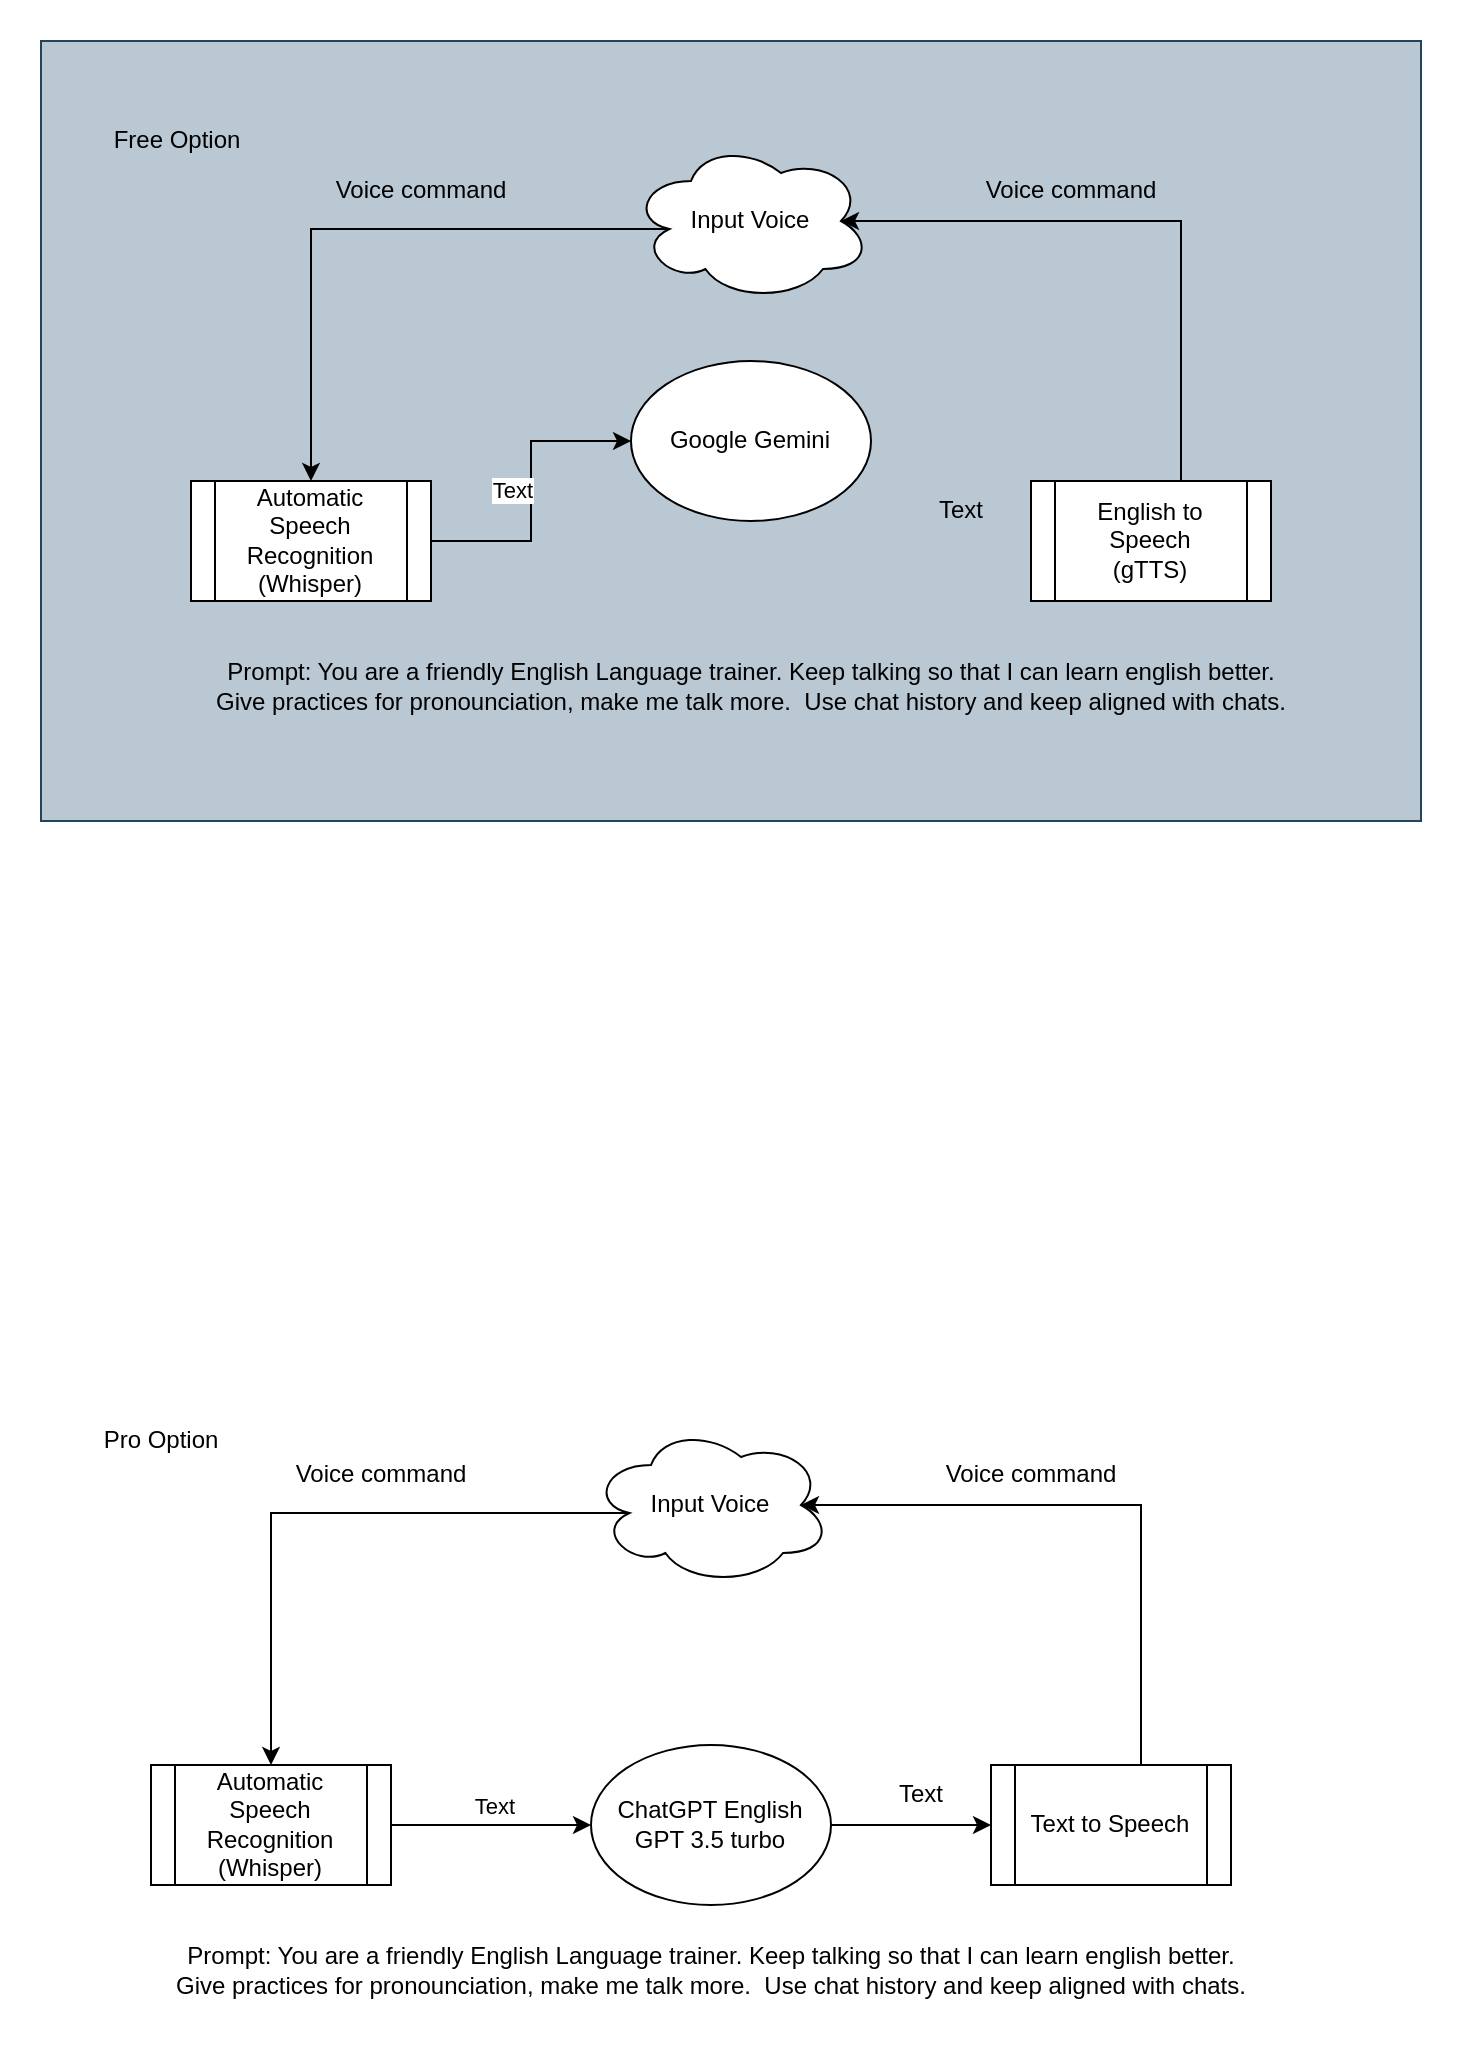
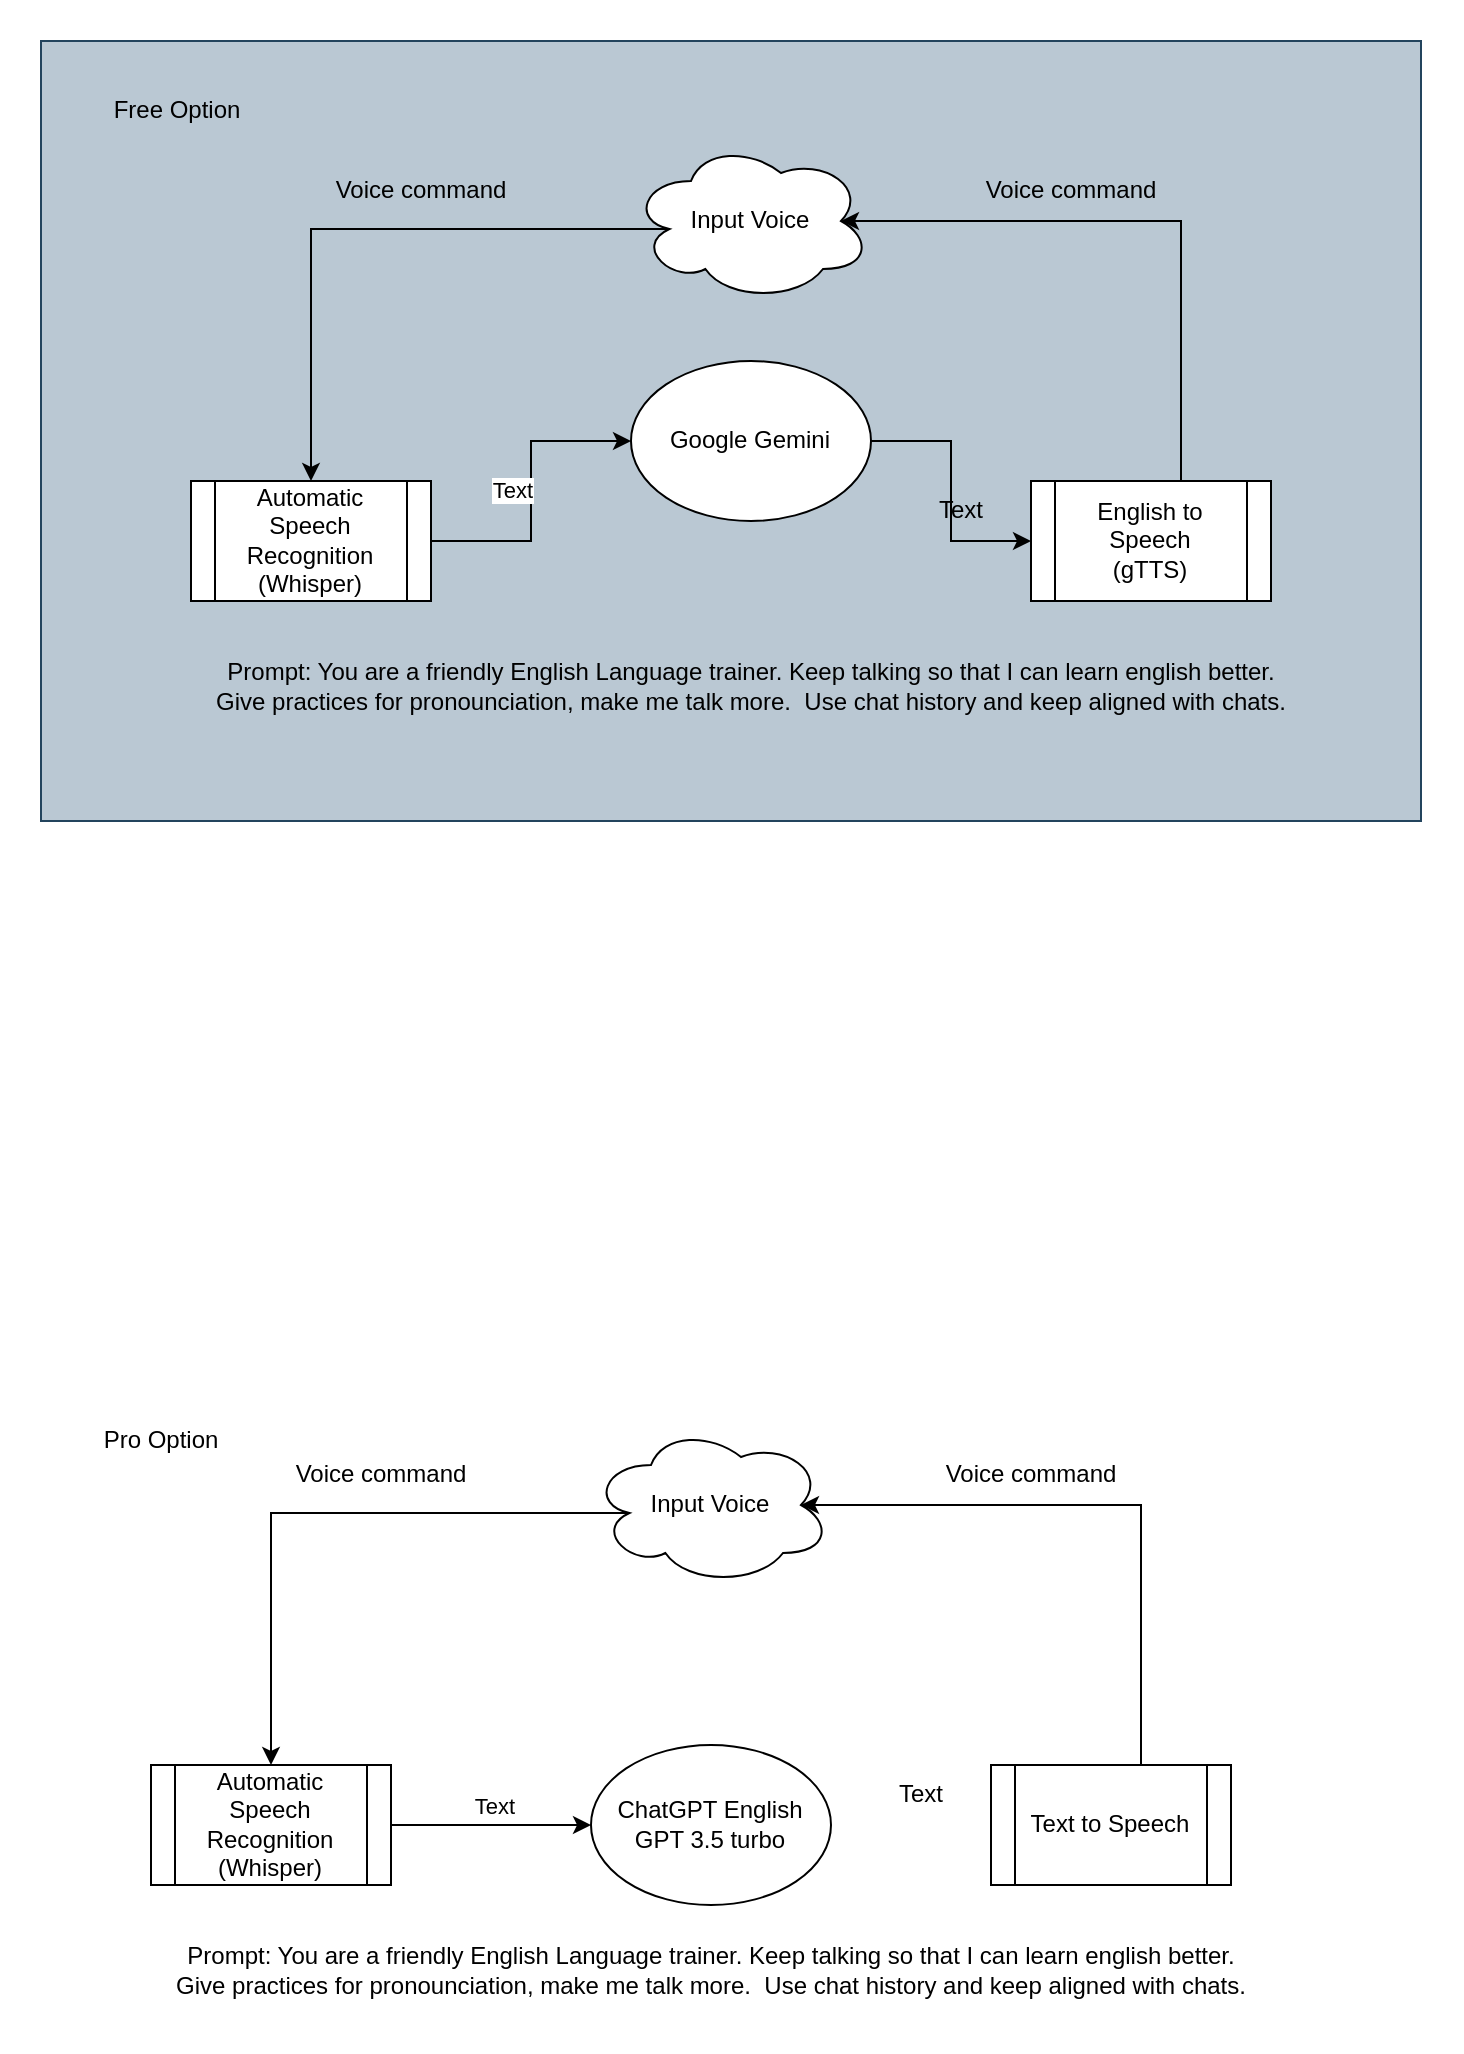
  <mxCell id="0" />
  <mxCell id="1" parent="0" />
  <mxCell id="2" value="" style="rounded=0;whiteSpace=wrap;html=1;fillColor=#bac8d3;strokeColor=#23445d;" vertex="1" parent="1"><mxGeometry x="20" y="20" width="690" height="390" as="geometry" /></mxCell>
  <mxCell id="3" value="" style="edgeStyle=orthogonalEdgeStyle;rounded=0;orthogonalLoop=1;jettySize=auto;html=1;exitX=0.16;exitY=0.55;exitDx=0;exitDy=0;exitPerimeter=0;" edge="1" parent="1" source="4" target="7"><mxGeometry relative="1" as="geometry"><mxPoint x="327" y="113.12" as="sourcePoint" /></mxGeometry></mxCell>
  <mxCell id="4" value="Input Voice" style="ellipse;shape=cloud;whiteSpace=wrap;html=1;" vertex="1" parent="1"><mxGeometry x="315" y="70" width="120" height="80" as="geometry" /></mxCell>
  <mxCell id="5" value="" style="edgeStyle=orthogonalEdgeStyle;rounded=0;orthogonalLoop=1;jettySize=auto;html=1;" edge="1" parent="1" source="7" target="9"><mxGeometry relative="1" as="geometry" /></mxCell>
  <mxCell id="6" value="Text" style="edgeLabel;html=1;align=center;verticalAlign=middle;resizable=0;points=[];" vertex="1" connectable="0" parent="5"><mxGeometry x="0.016" y="10" relative="1" as="geometry"><mxPoint as="offset" /></mxGeometry></mxCell>
  <mxCell id="7" value="Automatic Speech Recognition&lt;div&gt;(Whisper)&lt;/div&gt;" style="shape=process;whiteSpace=wrap;html=1;backgroundOutline=1;" vertex="1" parent="1"><mxGeometry x="95" y="240" width="120" height="60" as="geometry" /></mxCell>
+ <mxCell id="8" value="" style="edgeStyle=orthogonalEdgeStyle;rounded=0;orthogonalLoop=1;jettySize=auto;html=1;" edge="1" parent="1" source="9" target="10"><mxGeometry relative="1" as="geometry" /></mxCell>
  <mxCell id="9" value="Google Gemini" style="ellipse;whiteSpace=wrap;html=1;" vertex="1" parent="1"><mxGeometry x="315" y="180" width="120" height="80" as="geometry" /></mxCell>
  <mxCell id="10" value="English to Speech&lt;div&gt;(gTTS)&lt;/div&gt;" style="shape=process;whiteSpace=wrap;html=1;backgroundOutline=1;" vertex="1" parent="1"><mxGeometry x="515" y="240" width="120" height="60" as="geometry" /></mxCell>
  <mxCell id="11" style="edgeStyle=orthogonalEdgeStyle;rounded=0;orthogonalLoop=1;jettySize=auto;html=1;entryX=0.875;entryY=0.5;entryDx=0;entryDy=0;entryPerimeter=0;" edge="1" parent="1" target="4"><mxGeometry relative="1" as="geometry"><mxPoint x="590" y="240" as="sourcePoint" /><mxPoint x="425" y="110" as="targetPoint" /><Array as="points"><mxPoint x="590" y="110" /></Array></mxGeometry></mxCell>
  <mxCell id="12" value="Prompt: You are a friendly English Language trainer. Keep talking so that I can learn english better.&lt;div&gt;Give practices for pronounciation, make me talk more.&amp;nbsp; Use chat history and keep aligned with chats.&lt;/div&gt;" style="text;html=1;align=center;verticalAlign=middle;resizable=0;points=[];autosize=1;strokeColor=none;fillColor=none;" vertex="1" parent="1"><mxGeometry x="95" y="323" width="560" height="40" as="geometry" /></mxCell>
  <mxCell id="13" value="Voice command" style="text;html=1;align=center;verticalAlign=middle;resizable=0;points=[];autosize=1;strokeColor=none;fillColor=none;" vertex="1" parent="1"><mxGeometry x="155" y="80" width="110" height="30" as="geometry" /></mxCell>
  <mxCell id="14" value="Text" style="text;html=1;align=center;verticalAlign=middle;resizable=0;points=[];autosize=1;strokeColor=none;fillColor=none;" vertex="1" parent="1"><mxGeometry x="455" y="240" width="50" height="30" as="geometry" /></mxCell>
  <mxCell id="15" value="Voice command" style="text;html=1;align=center;verticalAlign=middle;resizable=0;points=[];autosize=1;strokeColor=none;fillColor=none;" vertex="1" parent="1"><mxGeometry x="480" y="80" width="110" height="30" as="geometry" /></mxCell>
  <mxCell id="16" value="" style="edgeStyle=orthogonalEdgeStyle;rounded=0;orthogonalLoop=1;jettySize=auto;html=1;exitX=0.16;exitY=0.55;exitDx=0;exitDy=0;exitPerimeter=0;" edge="1" parent="1" source="17" target="20"><mxGeometry relative="1" as="geometry"><mxPoint x="307" y="755.12" as="sourcePoint" /></mxGeometry></mxCell>
  <mxCell id="17" value="Input Voice" style="ellipse;shape=cloud;whiteSpace=wrap;html=1;" vertex="1" parent="1"><mxGeometry x="295" y="712" width="120" height="80" as="geometry" /></mxCell>
  <mxCell id="18" value="" style="edgeStyle=orthogonalEdgeStyle;rounded=0;orthogonalLoop=1;jettySize=auto;html=1;" edge="1" parent="1" source="20" target="22"><mxGeometry relative="1" as="geometry" /></mxCell>
  <mxCell id="19" value="Text" style="edgeLabel;html=1;align=center;verticalAlign=middle;resizable=0;points=[];" vertex="1" connectable="0" parent="18"><mxGeometry x="0.016" y="10" relative="1" as="geometry"><mxPoint as="offset" /></mxGeometry></mxCell>
  <mxCell id="20" value="Automatic Speech Recognition&lt;div&gt;(Whisper)&lt;/div&gt;" style="shape=process;whiteSpace=wrap;html=1;backgroundOutline=1;" vertex="1" parent="1"><mxGeometry x="75" y="882" width="120" height="60" as="geometry" /></mxCell>
- <mxCell id="21" value="" style="edgeStyle=orthogonalEdgeStyle;rounded=0;orthogonalLoop=1;jettySize=auto;html=1;" edge="1" parent="1" source="22" target="23"><mxGeometry relative="1" as="geometry" /></mxCell>
  <mxCell id="22" value="ChatGPT English&lt;div&gt;GPT 3.5 turbo&lt;/div&gt;" style="ellipse;whiteSpace=wrap;html=1;" vertex="1" parent="1"><mxGeometry x="295" y="872" width="120" height="80" as="geometry" /></mxCell>
  <mxCell id="23" value="Text to Speech" style="shape=process;whiteSpace=wrap;html=1;backgroundOutline=1;" vertex="1" parent="1"><mxGeometry x="495" y="882" width="120" height="60" as="geometry" /></mxCell>
  <mxCell id="24" style="edgeStyle=orthogonalEdgeStyle;rounded=0;orthogonalLoop=1;jettySize=auto;html=1;entryX=0.875;entryY=0.5;entryDx=0;entryDy=0;entryPerimeter=0;" edge="1" parent="1" target="17"><mxGeometry relative="1" as="geometry"><mxPoint x="570" y="882" as="sourcePoint" /><mxPoint x="405" y="752" as="targetPoint" /><Array as="points"><mxPoint x="570" y="752" /></Array></mxGeometry></mxCell>
  <mxCell id="25" value="Prompt: You are a friendly English Language trainer. Keep talking so that I can learn english better.&lt;div&gt;Give practices for pronounciation, make me talk more.&amp;nbsp; Use chat history and keep aligned with chats.&lt;/div&gt;" style="text;html=1;align=center;verticalAlign=middle;resizable=0;points=[];autosize=1;strokeColor=none;fillColor=none;" vertex="1" parent="1"><mxGeometry x="75" y="965" width="560" height="40" as="geometry" /></mxCell>
  <mxCell id="26" value="Voice command" style="text;html=1;align=center;verticalAlign=middle;resizable=0;points=[];autosize=1;strokeColor=none;fillColor=none;" vertex="1" parent="1"><mxGeometry x="135" y="722" width="110" height="30" as="geometry" /></mxCell>
  <mxCell id="27" value="Text" style="text;html=1;align=center;verticalAlign=middle;resizable=0;points=[];autosize=1;strokeColor=none;fillColor=none;" vertex="1" parent="1"><mxGeometry x="435" y="882" width="50" height="30" as="geometry" /></mxCell>
  <mxCell id="28" value="Voice command" style="text;html=1;align=center;verticalAlign=middle;resizable=0;points=[];autosize=1;strokeColor=none;fillColor=none;" vertex="1" parent="1"><mxGeometry x="460" y="722" width="110" height="30" as="geometry" /></mxCell>
- <mxCell id="29" value="Free Option" style="text;html=1;align=center;verticalAlign=middle;resizable=1;points=[];autosize=1;strokeColor=none;fillColor=none;" vertex="1" parent="1"><mxGeometry x="40" y="55" width="95" height="30" as="geometry" /></mxCell>
+ <mxCell id="29" value="Free Option" style="text;html=1;align=center;verticalAlign=middle;resizable=1;points=[];autosize=1;strokeColor=none;fillColor=none;" vertex="1" parent="1"><mxGeometry x="40" y="40" width="95" height="30" as="geometry" /></mxCell>
  <mxCell id="30" value="Pro Option" style="text;html=1;align=center;verticalAlign=middle;resizable=0;points=[];autosize=1;strokeColor=none;fillColor=none;" vertex="1" parent="1"><mxGeometry x="40" y="705" width="80" height="30" as="geometry" /></mxCell>
